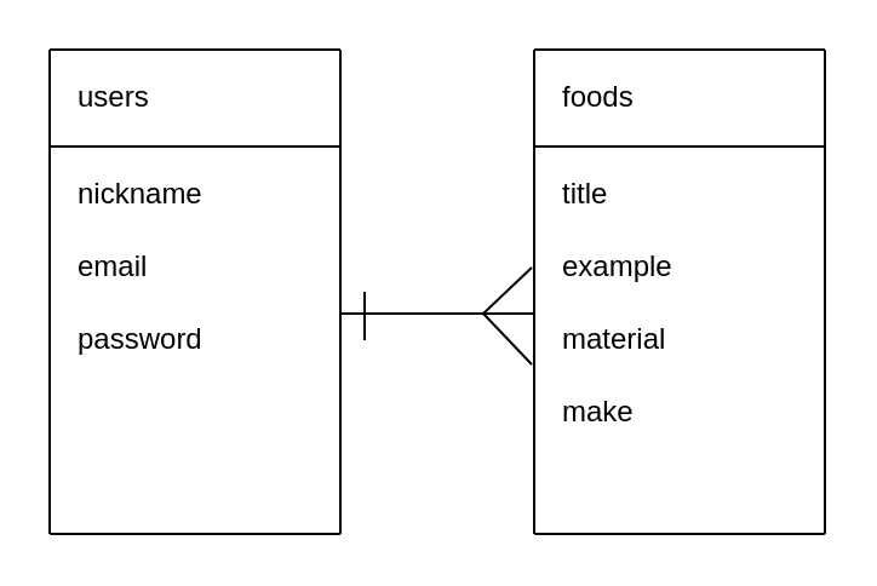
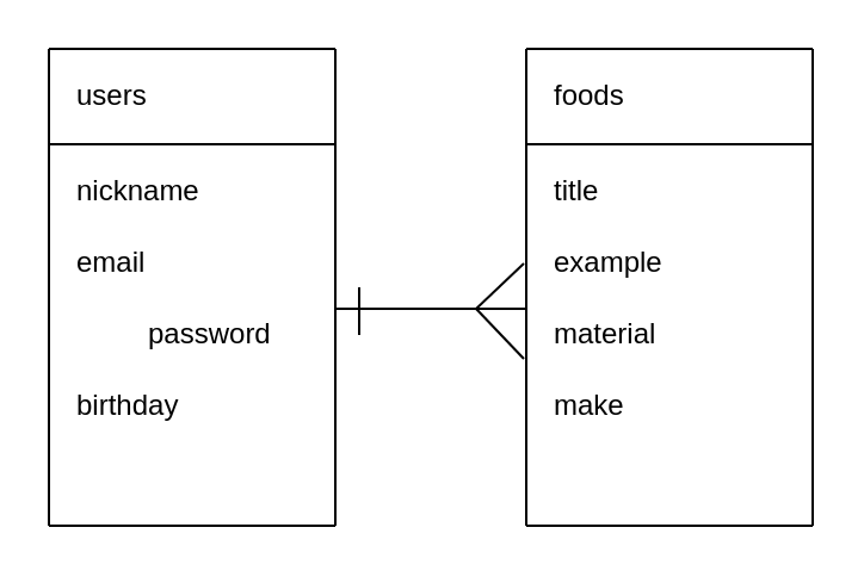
  <mxCell id="0" />
  <mxCell id="1" parent="0" />
  <mxCell id="2" value="" style="endArrow=none;html=1;" edge="1" parent="1"><mxGeometry width="50" height="50" relative="1" as="geometry"><mxPoint x="20" y="20" as="sourcePoint" /><mxPoint x="140" y="20" as="targetPoint" /></mxGeometry></mxCell>
  <mxCell id="3" value="" style="endArrow=none;html=1;" edge="1" parent="1"><mxGeometry width="50" height="50" relative="1" as="geometry"><mxPoint x="20" y="220" as="sourcePoint" /><mxPoint x="140" y="220" as="targetPoint" /></mxGeometry></mxCell>
  <mxCell id="4" value="" style="endArrow=none;html=1;" edge="1" parent="1"><mxGeometry width="50" height="50" relative="1" as="geometry"><mxPoint x="20" y="220" as="sourcePoint" /><mxPoint x="20" y="20" as="targetPoint" /></mxGeometry></mxCell>
  <mxCell id="5" value="" style="endArrow=none;html=1;" edge="1" parent="1"><mxGeometry width="50" height="50" relative="1" as="geometry"><mxPoint x="140" y="220" as="sourcePoint" /><mxPoint x="140" y="20" as="targetPoint" /></mxGeometry></mxCell>
  <mxCell id="6" value="" style="endArrow=none;html=1;" edge="1" parent="1"><mxGeometry width="50" height="50" relative="1" as="geometry"><mxPoint x="20" y="60" as="sourcePoint" /><mxPoint x="140" y="60" as="targetPoint" /></mxGeometry></mxCell>
  <mxCell id="7" value="users" style="text;html=1;align=left;verticalAlign=middle;resizable=0;points=[];autosize=1;" vertex="1" parent="1"><mxGeometry x="30" y="30" width="40" height="20" as="geometry" /></mxCell>
  <mxCell id="8" value="nickname" style="text;html=1;align=left;verticalAlign=middle;resizable=0;points=[];autosize=1;" vertex="1" parent="1"><mxGeometry x="30" y="70" width="70" height="20" as="geometry" /></mxCell>
  <mxCell id="9" value="email" style="text;html=1;align=left;verticalAlign=middle;resizable=0;points=[];autosize=1;rotation=0;" vertex="1" parent="1"><mxGeometry x="30" y="100" width="40" height="20" as="geometry" /></mxCell>
- <mxCell id="10" value="password&lt;br&gt;" style="text;html=1;align=left;verticalAlign=middle;resizable=0;points=[];autosize=1;" vertex="1" parent="1"><mxGeometry x="30" y="130" width="70" height="20" as="geometry" /></mxCell>
+ <mxCell id="10" value="password&lt;br&gt;" style="text;html=1;align=left;verticalAlign=middle;resizable=0;points=[];autosize=1;" vertex="1" parent="1"><mxGeometry x="60" y="130" width="70" height="20" as="geometry" /></mxCell>
+ <mxCell id="11" value="birthday" style="text;html=1;align=left;verticalAlign=middle;resizable=0;points=[];autosize=1;" vertex="1" parent="1"><mxGeometry x="30" y="160" width="60" height="20" as="geometry" /></mxCell>
  <mxCell id="12" value="" style="endArrow=none;html=1;" edge="1" parent="1"><mxGeometry width="50" height="50" relative="1" as="geometry"><mxPoint x="220" y="20" as="sourcePoint" /><mxPoint x="340" y="20" as="targetPoint" /></mxGeometry></mxCell>
  <mxCell id="13" value="" style="endArrow=none;html=1;" edge="1" parent="1"><mxGeometry width="50" height="50" relative="1" as="geometry"><mxPoint x="220" y="220" as="sourcePoint" /><mxPoint x="340" y="220" as="targetPoint" /></mxGeometry></mxCell>
  <mxCell id="14" value="" style="endArrow=none;html=1;" edge="1" parent="1"><mxGeometry width="50" height="50" relative="1" as="geometry"><mxPoint x="220" y="220" as="sourcePoint" /><mxPoint x="220" y="20" as="targetPoint" /></mxGeometry></mxCell>
  <mxCell id="15" value="" style="endArrow=none;html=1;" edge="1" parent="1"><mxGeometry width="50" height="50" relative="1" as="geometry"><mxPoint x="340" y="220" as="sourcePoint" /><mxPoint x="340" y="20" as="targetPoint" /></mxGeometry></mxCell>
  <mxCell id="16" value="" style="endArrow=none;html=1;" edge="1" parent="1"><mxGeometry width="50" height="50" relative="1" as="geometry"><mxPoint x="220" y="60" as="sourcePoint" /><mxPoint x="340" y="60" as="targetPoint" /></mxGeometry></mxCell>
  <mxCell id="17" value="foods" style="text;html=1;align=left;verticalAlign=middle;resizable=0;points=[];autosize=1;" vertex="1" parent="1"><mxGeometry x="230" y="30" width="40" height="20" as="geometry" /></mxCell>
  <mxCell id="18" value="title" style="text;html=1;align=left;verticalAlign=middle;resizable=0;points=[];autosize=1;" vertex="1" parent="1"><mxGeometry x="230" y="70" width="30" height="20" as="geometry" /></mxCell>
  <mxCell id="19" value="example" style="text;html=1;align=left;verticalAlign=middle;resizable=0;points=[];autosize=1;rotation=0;" vertex="1" parent="1"><mxGeometry x="230" y="100" width="60" height="20" as="geometry" /></mxCell>
  <mxCell id="20" value="material" style="text;html=1;align=left;verticalAlign=middle;resizable=0;points=[];autosize=1;" vertex="1" parent="1"><mxGeometry x="230" y="130" width="60" height="20" as="geometry" /></mxCell>
  <mxCell id="21" value="make" style="text;html=1;align=left;verticalAlign=middle;resizable=0;points=[];autosize=1;" vertex="1" parent="1"><mxGeometry x="230" y="160" width="40" height="20" as="geometry" /></mxCell>
  <mxCell id="22" value="" style="endArrow=none;html=1;" edge="1" parent="1"><mxGeometry width="50" height="50" relative="1" as="geometry"><mxPoint x="140" y="129" as="sourcePoint" /><mxPoint x="220" y="129" as="targetPoint" /></mxGeometry></mxCell>
  <mxCell id="23" value="" style="endArrow=none;html=1;" edge="1" parent="1"><mxGeometry width="50" height="50" relative="1" as="geometry"><mxPoint x="150" y="140" as="sourcePoint" /><mxPoint x="150" y="120" as="targetPoint" /></mxGeometry></mxCell>
  <mxCell id="24" value="" style="endArrow=none;html=1;" edge="1" parent="1"><mxGeometry width="50" height="50" relative="1" as="geometry"><mxPoint x="199" y="129" as="sourcePoint" /><mxPoint x="219" y="110" as="targetPoint" /></mxGeometry></mxCell>
  <mxCell id="25" value="" style="endArrow=none;html=1;" edge="1" parent="1"><mxGeometry width="50" height="50" relative="1" as="geometry"><mxPoint x="199" y="129" as="sourcePoint" /><mxPoint x="219" y="150" as="targetPoint" /></mxGeometry></mxCell>
